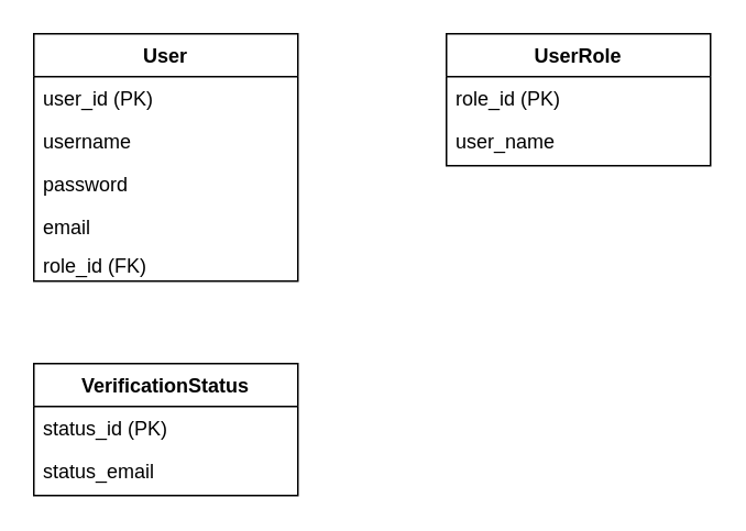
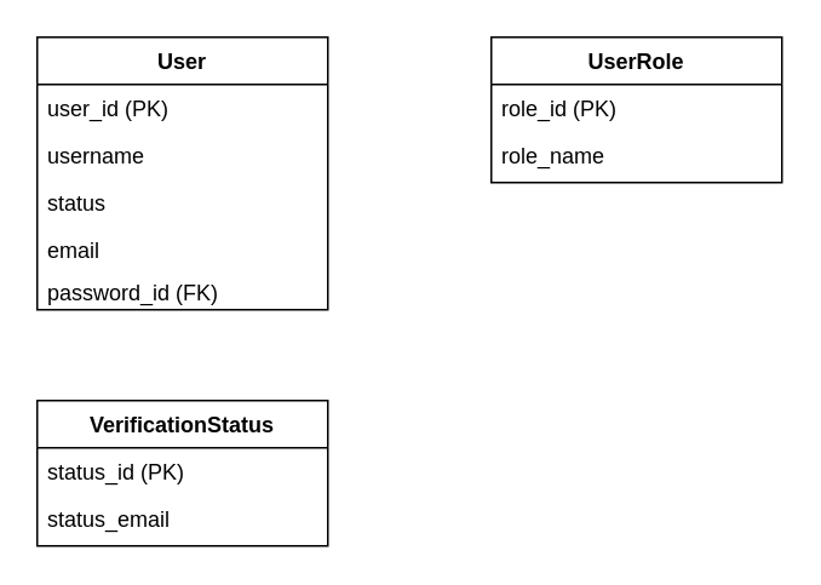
  <mxCell id="0" />
  <mxCell id="1" parent="0" />
  <mxCell id="2" value="User" style="swimlane;fontStyle=1;align=center;verticalAlign=top;childLayout=stackLayout;horizontal=1;startSize=26;horizontalStack=0;resizeParent=1;resizeParentMax=0;resizeLast=0;collapsible=0;marginBottom=0;" vertex="1" parent="1"><mxGeometry x="20" y="20" width="160" height="150" as="geometry" /></mxCell>
  <mxCell id="3" value="user_id (PK)" style="text;align=left;verticalAlign=middle;spacingLeft=4;spacingRight=4;overflow=hidden;portConstraint=eastwest;rotatable=0;" vertex="1" parent="2"><mxGeometry y="26" width="160" height="26" as="geometry" /></mxCell>
  <mxCell id="4" value="username" style="text;align=left;verticalAlign=middle;spacingLeft=4;spacingRight=4;overflow=hidden;portConstraint=eastwest;rotatable=0;" vertex="1" parent="2"><mxGeometry y="52" width="160" height="26" as="geometry" /></mxCell>
- <mxCell id="5" value="password" style="text;align=left;verticalAlign=middle;spacingLeft=4;spacingRight=4;overflow=hidden;portConstraint=eastwest;rotatable=0;" vertex="1" parent="2"><mxGeometry y="78" width="160" height="26" as="geometry" /></mxCell>
+ <mxCell id="5" value="status" style="text;align=left;verticalAlign=middle;spacingLeft=4;spacingRight=4;overflow=hidden;portConstraint=eastwest;rotatable=0;" vertex="1" parent="2"><mxGeometry y="78" width="160" height="26" as="geometry" /></mxCell>
  <mxCell id="6" value="email" style="text;align=left;verticalAlign=middle;spacingLeft=4;spacingRight=4;overflow=hidden;portConstraint=eastwest;rotatable=0;" vertex="1" parent="2"><mxGeometry y="104" width="160" height="26" as="geometry" /></mxCell>
- <mxCell id="7" value="role_id (FK)" style="text;align=left;verticalAlign=middle;spacingLeft=4;spacingRight=4;overflow=hidden;portConstraint=eastwest;rotatable=0;" vertex="1" parent="2"><mxGeometry y="130" width="160" height="20" as="geometry" /></mxCell>
+ <mxCell id="7" value="password_id (FK)" style="text;align=left;verticalAlign=middle;spacingLeft=4;spacingRight=4;overflow=hidden;portConstraint=eastwest;rotatable=0;" vertex="1" parent="2"><mxGeometry y="130" width="160" height="20" as="geometry" /></mxCell>
  <mxCell id="8" value="UserRole" style="swimlane;fontStyle=1;align=center;verticalAlign=top;childLayout=stackLayout;horizontal=1;startSize=26;horizontalStack=0;resizeParent=1;resizeParentMax=0;resizeLast=0;collapsible=0;marginBottom=0;" vertex="1" parent="1"><mxGeometry x="270" y="20" width="160" height="80" as="geometry" /></mxCell>
  <mxCell id="9" value="role_id (PK)" style="text;align=left;verticalAlign=middle;spacingLeft=4;spacingRight=4;overflow=hidden;portConstraint=eastwest;rotatable=0;" vertex="1" parent="8"><mxGeometry y="26" width="160" height="26" as="geometry" /></mxCell>
- <mxCell id="10" value="user_name" style="text;align=left;verticalAlign=middle;spacingLeft=4;spacingRight=4;overflow=hidden;portConstraint=eastwest;rotatable=0;" vertex="1" parent="8"><mxGeometry y="52" width="160" height="26" as="geometry" /></mxCell>
+ <mxCell id="10" value="role_name" style="text;align=left;verticalAlign=middle;spacingLeft=4;spacingRight=4;overflow=hidden;portConstraint=eastwest;rotatable=0;" vertex="1" parent="8"><mxGeometry y="52" width="160" height="26" as="geometry" /></mxCell>
  <mxCell id="11" value="VerificationStatus" style="swimlane;fontStyle=1;align=center;verticalAlign=top;childLayout=stackLayout;horizontal=1;startSize=26;horizontalStack=0;resizeParent=1;resizeParentMax=0;resizeLast=0;collapsible=0;marginBottom=0;" vertex="1" parent="1"><mxGeometry x="20" y="220" width="160" height="80" as="geometry" /></mxCell>
  <mxCell id="12" value="status_id (PK)" style="text;align=left;verticalAlign=middle;spacingLeft=4;spacingRight=4;overflow=hidden;portConstraint=eastwest;rotatable=0;" vertex="1" parent="11"><mxGeometry y="26" width="160" height="26" as="geometry" /></mxCell>
  <mxCell id="13" value="status_email" style="text;align=left;verticalAlign=middle;spacingLeft=4;spacingRight=4;overflow=hidden;portConstraint=eastwest;rotatable=0;" vertex="1" parent="11"><mxGeometry y="52" width="160" height="26" as="geometry" /></mxCell>
